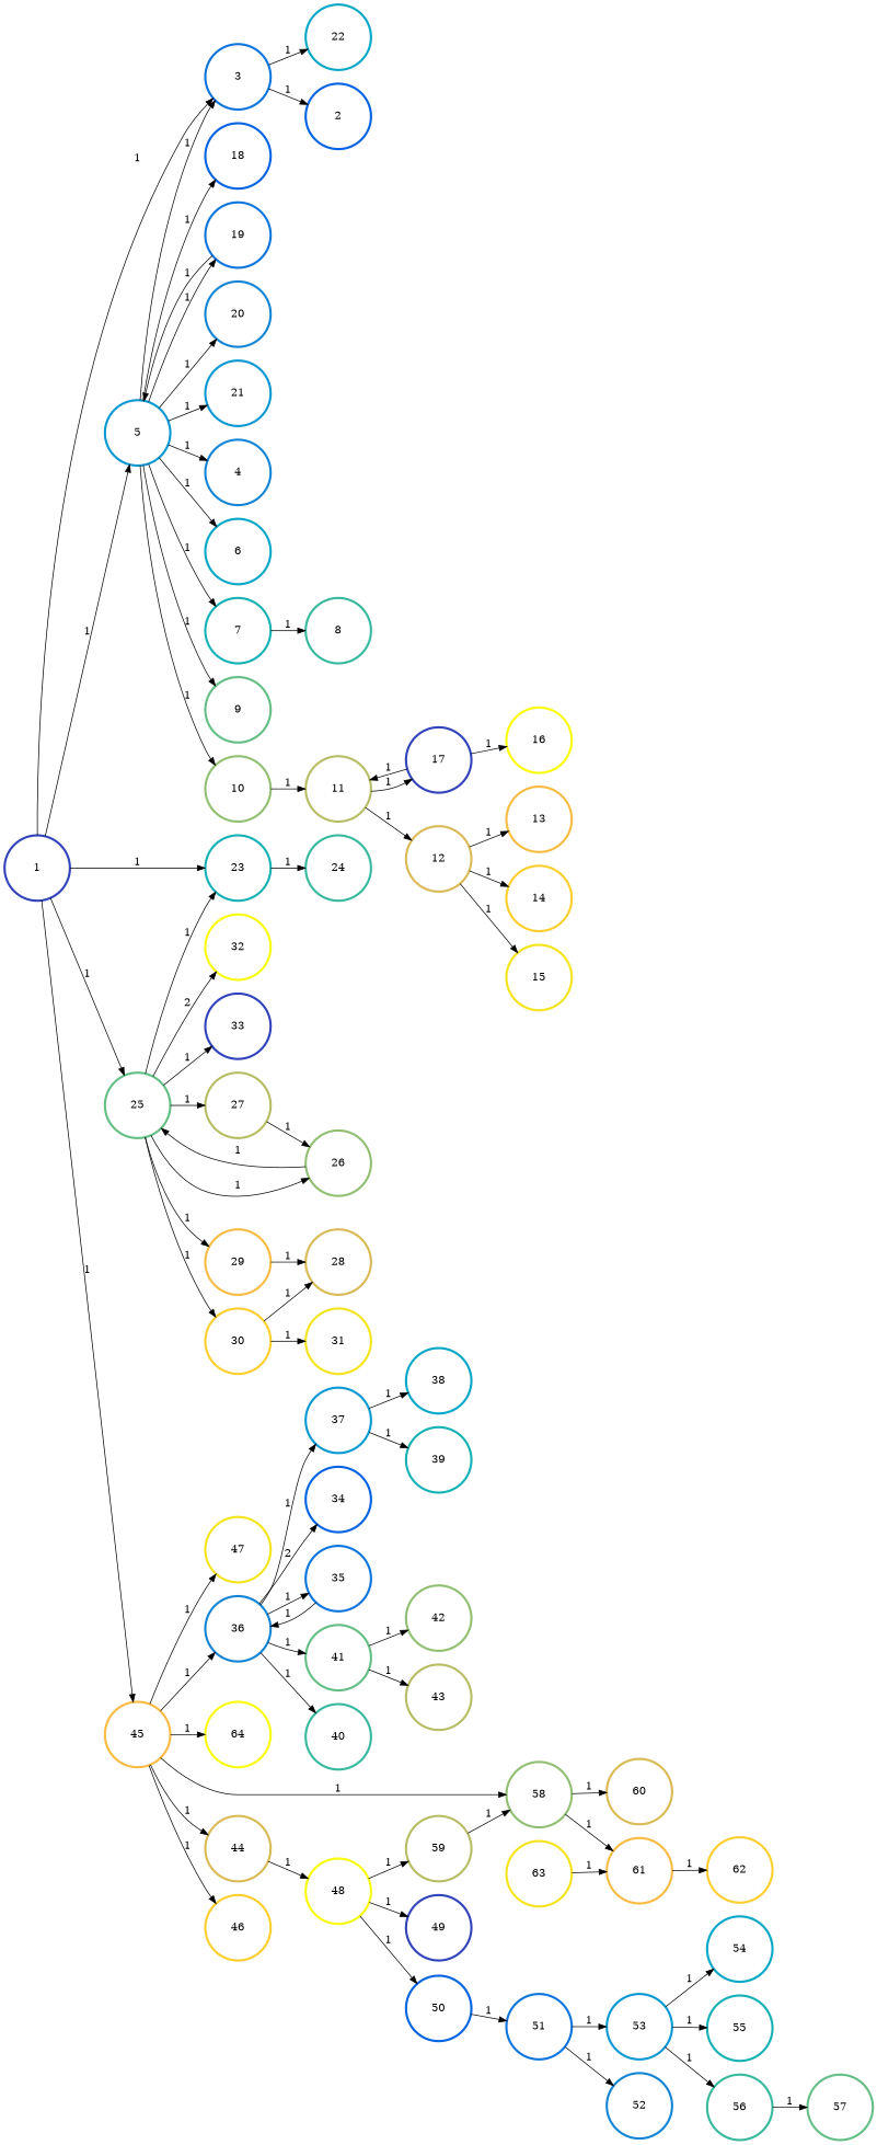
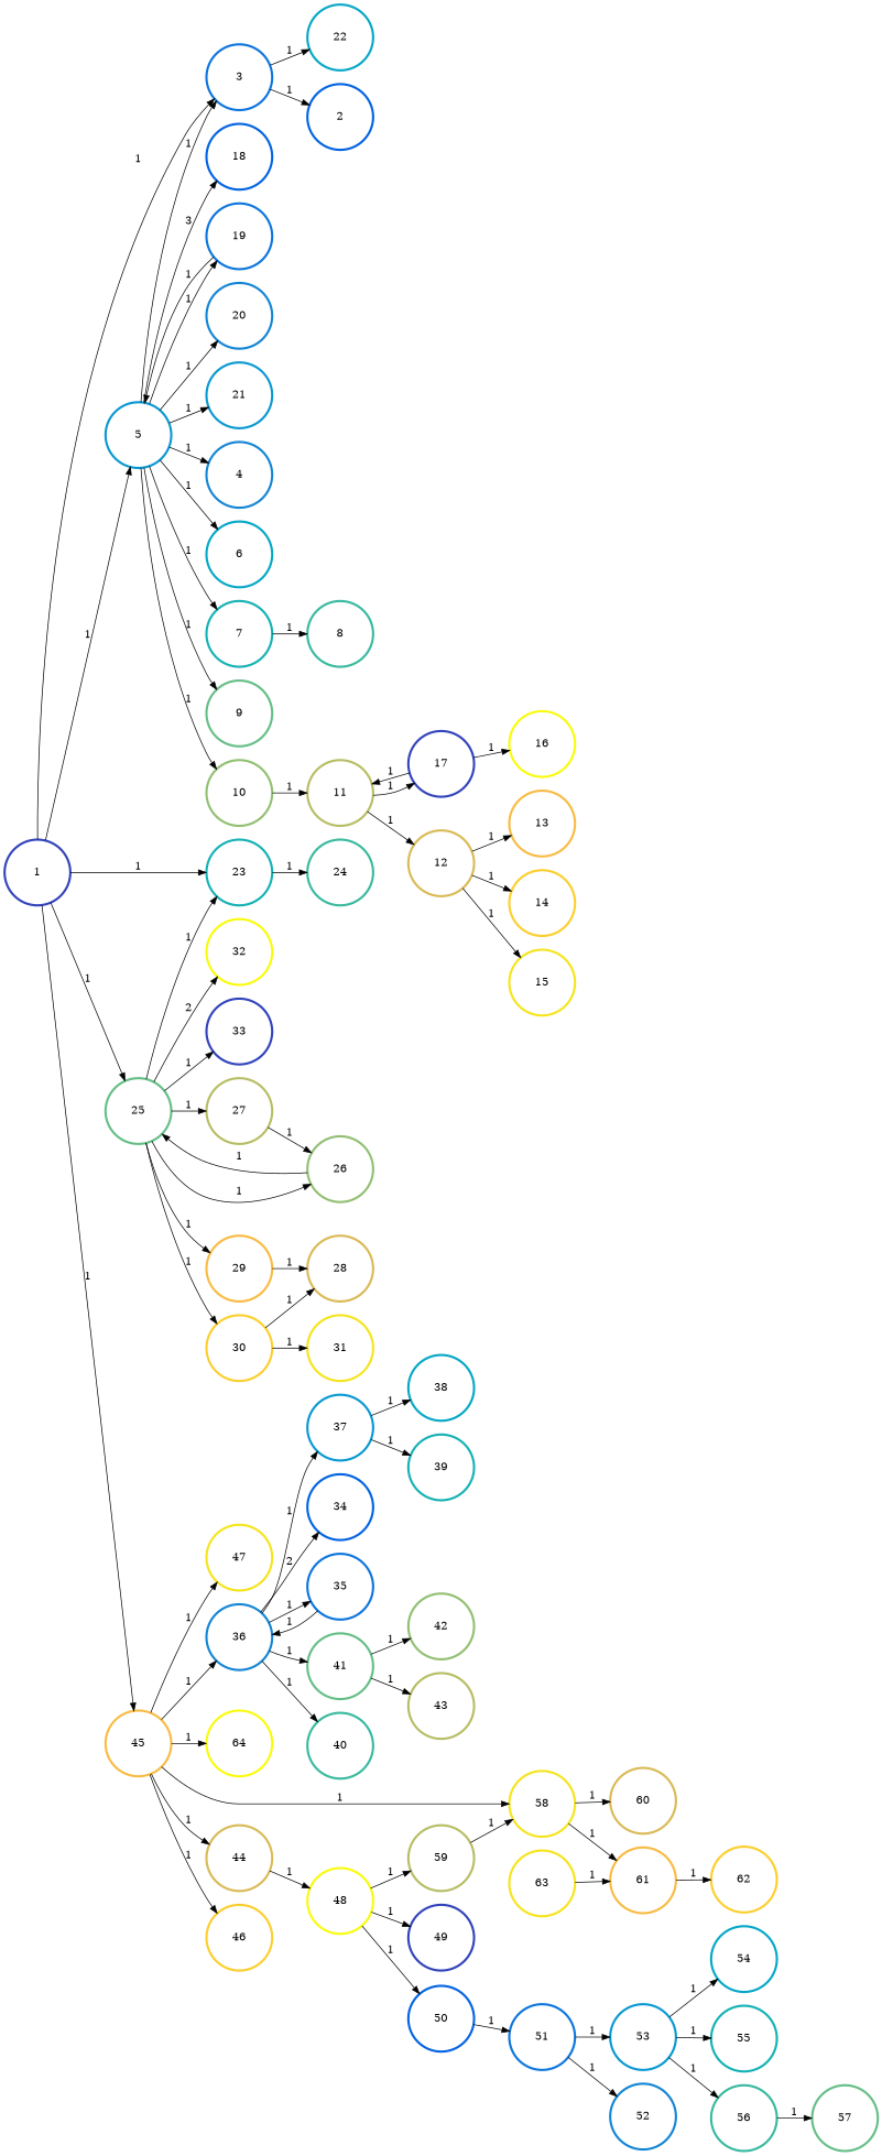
  digraph {
    rankdir=LR
    node [color="#3243BA" penwidth=3]
    edge [color=black penwidth=1]
    n1 [height=1.2 label=1 width=1.2]
    n2 [color="#0D75DC" height=1.2 label=3 width=1.2]
    n3 [color="#0998D1" height=1.2 label=5 width=1.2]
    n4 [color="#15B1B4" height=1.2 label=23 width=1.2]
    n5 [color="#65BE86" height=1.2 label=25 width=1.2]
    n6 [color="#F8BB44" height=1.2 label=45 width=1.2]
    n7 [color="#0363E1" height=1.2 label=2 width=1.2]
    n8 [color="#06A7C6" height=1.2 label=22 width=1.2]
    n9 [color="#1485D4" height=1.2 label=4 width=1.2]
    n10 [color="#06A7C6" height=1.2 label=6 width=1.2]
    n11 [color="#15B1B4" height=1.2 label=7 width=1.2]
    n12 [color="#65BE86" height=1.2 label=9 width=1.2]
    n13 [color="#92BF73" height=1.2 label=10 width=1.2]
    n14 [color="#0363E1" height=1.2 label=18 width=1.2]
    n15 [color="#0D75DC" height=1.2 label=19 width=1.2]
    n16 [color="#1485D4" height=1.2 label=20 width=1.2]
    n17 [color="#0998D1" height=1.2 label=21 width=1.2]
    n18 [color="#38B99E" height=1.2 label=24 width=1.2]
    n19 [color="#92BF73" height=1.2 label=26 width=1.2]
    n20 [color="#B7BD64" height=1.2 label=27 width=1.2]
    n21 [color="#F8BB44" height=1.2 label=29 width=1.2]
    n22 [color="#FCCE2E" height=1.2 label=30 width=1.2]
    n23 [color="#F9FB0E" height=1.2 label=32 width=1.2]
    n24 [height=1.2 label=33 width=1.2]
    n25 [color="#1485D4" height=1.2 label=36 width=1.2]
    n26 [color="#D9BA56" height=1.2 label=44 width=1.2]
    n27 [color="#FCCE2E" height=1.2 label=46 width=1.2]
    n28 [color="#F5E41D" height=1.2 label=47 width=1.2]
-   n29 [color="#92BF73" height=1.2 label=58 width=1.2]
+   n29 [color="#F5E41D" height=1.2 label=58 width=1.2]
    n30 [color="#F9FB0E" height=1.2 label=64 width=1.2]
    n31 [color="#38B99E" height=1.2 label=8 width=1.2]
    n32 [color="#B7BD64" height=1.2 label=11 width=1.2]
    n33 [color="#D9BA56" height=1.2 label=12 width=1.2]
    n34 [height=1.2 label=17 width=1.2]
    n35 [color="#F8BB44" height=1.2 label=13 width=1.2]
    n36 [color="#FCCE2E" height=1.2 label=14 width=1.2]
    n37 [color="#F5E41D" height=1.2 label=15 width=1.2]
    n38 [color="#F9FB0E" height=1.2 label=16 width=1.2]
    n39 [color="#D9BA56" height=1.2 label=28 width=1.2]
    n40 [color="#F5E41D" height=1.2 label=31 width=1.2]
    n41 [color="#0363E1" height=1.2 label=34 width=1.2]
    n42 [color="#0D75DC" height=1.2 label=35 width=1.2]
    n43 [color="#0998D1" height=1.2 label=37 width=1.2]
    n44 [color="#38B99E" height=1.2 label=40 width=1.2]
    n45 [color="#65BE86" height=1.2 label=41 width=1.2]
    n46 [color="#06A7C6" height=1.2 label=38 width=1.2]
    n47 [color="#15B1B4" height=1.2 label=39 width=1.2]
    n48 [color="#92BF73" height=1.2 label=42 width=1.2]
    n49 [color="#B7BD64" height=1.2 label=43 width=1.2]
    n50 [color="#F9FB0E" height=1.2 label=48 width=1.2]
    n51 [height=1.2 label=49 width=1.2]
    n52 [color="#0363E1" height=1.2 label=50 width=1.2]
    n53 [color="#B7BD64" height=1.2 label=59 width=1.2]
    n54 [color="#D9BA56" height=1.2 label=60 width=1.2]
    n55 [color="#F8BB44" height=1.2 label=61 width=1.2]
    n56 [color="#0D75DC" height=1.2 label=51 width=1.2]
    n57 [color="#1485D4" height=1.2 label=52 width=1.2]
    n58 [color="#0998D1" height=1.2 label=53 width=1.2]
    n59 [color="#06A7C6" height=1.2 label=54 width=1.2]
    n60 [color="#15B1B4" height=1.2 label=55 width=1.2]
    n61 [color="#38B99E" height=1.2 label=56 width=1.2]
    n62 [color="#65BE86" height=1.2 label=57 width=1.2]
    n63 [color="#FCCE2E" height=1.2 label=62 width=1.2]
    n64 [color="#F5E41D" height=1.2 label=63 width=1.2]
    n1 -> n2 [label=1]
    n1 -> n3 [label=1]
    n1 -> n4 [label=1]
    n1 -> n5 [label=1]
    n1 -> n6 [label=1]
    n2 -> n7 [label=1]
    n2 -> n8 [label=1]
    n3 -> n2 [label=1]
    n3 -> n9 [label=1]
    n3 -> n10 [label=1]
    n3 -> n11 [label=1]
    n3 -> n12 [label=1]
    n3 -> n13 [label=1]
-   n3 -> n14 [label=1]
+   n3 -> n14 [label=3]
    n3 -> n15 [label=1]
    n3 -> n16 [label=1]
    n3 -> n17 [label=1]
    n4 -> n18 [label=1]
    n5 -> n4 [label=1]
    n5 -> n19 [label=1]
    n5 -> n20 [label=1]
    n5 -> n21 [label=1]
    n5 -> n22 [label=1]
    n5 -> n23 [label=2]
    n5 -> n24 [label=1]
    n6 -> n25 [label=1]
    n6 -> n26 [label=1]
    n6 -> n27 [label=1]
    n6 -> n28 [label=1]
    n6 -> n29 [label=1]
    n6 -> n30 [label=1]
    n11 -> n31 [label=1]
    n13 -> n32 [label=1]
    n15 -> n3 [label=1]
    n19 -> n5 [label=1]
    n20 -> n19 [label=1]
    n21 -> n39 [label=1]
    n22 -> n39 [label=1]
    n22 -> n40 [label=1]
    n25 -> n41 [label=2]
    n25 -> n42 [label=1]
    n25 -> n43 [label=1]
    n25 -> n44 [label=1]
    n25 -> n45 [label=1]
    n26 -> n50 [label=1]
    n29 -> n54 [label=1]
    n29 -> n55 [label=1]
    n32 -> n33 [label=1]
    n32 -> n34 [label=1]
    n33 -> n35 [label=1]
    n33 -> n36 [label=1]
    n33 -> n37 [label=1]
    n34 -> n32 [label=1]
    n34 -> n38 [label=1]
    n42 -> n25 [label=1]
    n43 -> n46 [label=1]
    n43 -> n47 [label=1]
    n45 -> n48 [label=1]
    n45 -> n49 [label=1]
    n50 -> n51 [label=1]
    n50 -> n52 [label=1]
    n50 -> n53 [label=1]
    n52 -> n56 [label=1]
    n53 -> n29 [label=1]
    n55 -> n63 [label=1]
    n56 -> n57 [label=1]
    n56 -> n58 [label=1]
    n58 -> n59 [label=1]
    n58 -> n60 [label=1]
    n58 -> n61 [label=1]
    n61 -> n62 [label=1]
    n64 -> n55 [label=1]
  }
